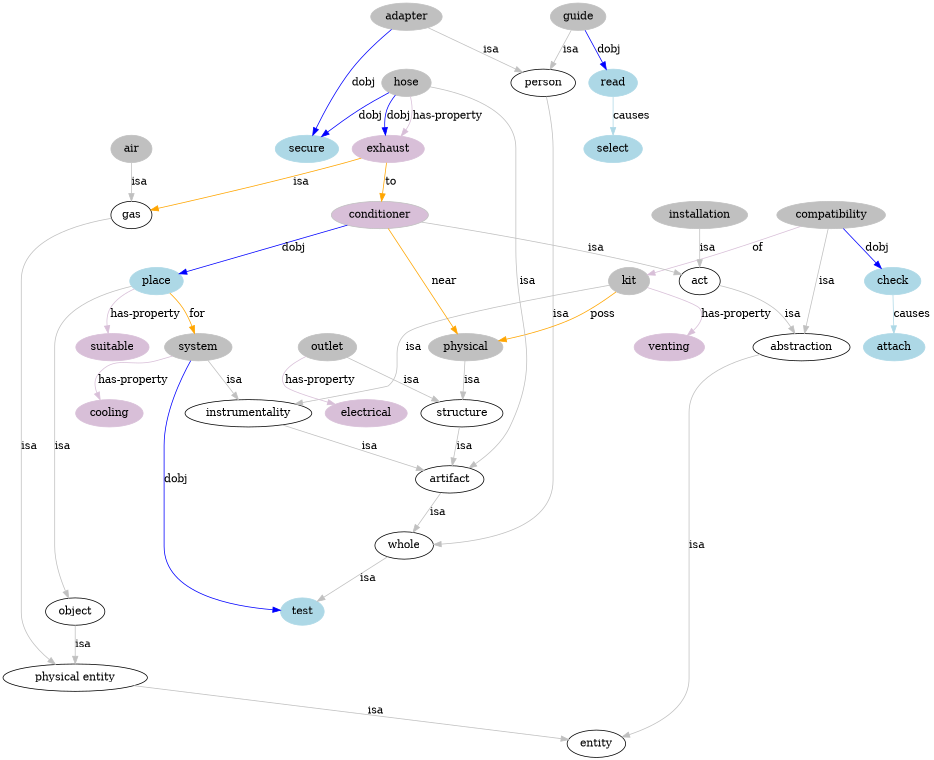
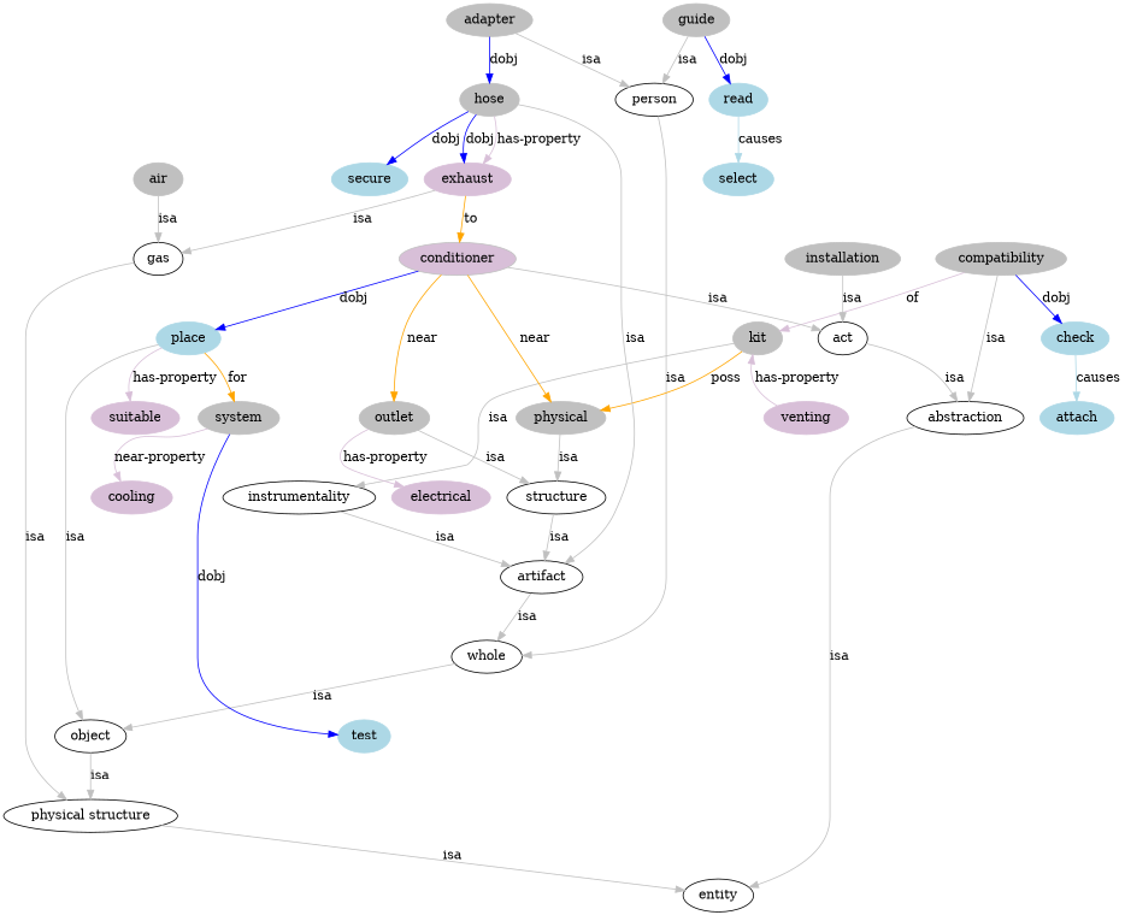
  digraph {
    node [style=filled]
    edge [color=grey]
    person [style=""]
    whole [style=""]
    object [style=""]
-   "physical entity" [style=""]
+   "physical entity" [label="physical structure" style=""]
    adapter [color=grey]
    secure [color=lightblue]
    gas [style=""]
    entity [style=""]
    compatibility [color=grey]
    abstraction [style=""]
    kit [color=grey]
    check [color=lightblue]
    n13 [color=grey label=physical]
    instrumentality [style=""]
    venting [color=thistle]
    attach [color=lightblue]
    act [style=""]
    conditioner [color=grey fillcolor=thistle]
    outlet [color=grey]
    place [color=lightblue]
    structure [style=""]
    electrical [color=thistle]
    system [color=grey]
    suitable [color=thistle]
    guide [color=grey]
    read [color=lightblue]
    select [color=lightblue]
    hose [color=grey]
    artifact [style=""]
    exhaust [color=thistle]
    installation [color=grey]
    test [color=lightblue]
    cooling [color=thistle]
    air [color=grey]
    person -> whole [label=isa]
-   whole -> test [label=isa]
+   whole -> object [label=isa]
    object -> "physical entity" [label=isa]
    "physical entity" -> entity [label=isa]
    adapter -> person [label=isa]
-   adapter -> secure [color=blue label=dobj]
+   adapter -> hose [color=blue label=dobj]
    gas -> "physical entity" [label=isa]
    compatibility -> abstraction [label=isa]
    compatibility -> kit [color=thistle label=of]
    compatibility -> check [color=blue label=dobj]
    abstraction -> entity [label=isa]
    kit -> n13 [color=orange label=poss]
    kit -> instrumentality [label=isa]
-   kit -> venting [color=thistle label="has-property"]
+   venting -> kit [color=thistle label="has-property"]
    check -> attach [color=lightblue label=causes]
    n13 -> structure [label=isa]
    instrumentality -> artifact [label=isa]
    act -> abstraction [label=isa]
    conditioner -> n13 [color=orange label=near]
    conditioner -> act [label=isa]
+   conditioner -> outlet [color=orange label=near]
    conditioner -> place [color=blue label=dobj]
    outlet -> structure [label=isa]
    outlet -> electrical [color=thistle label="has-property"]
    place -> object [label=isa]
    place -> system [color=orange label=for]
    place -> suitable [color=thistle label="has-property"]
    structure -> artifact [label=isa]
-   system -> instrumentality [label=isa]
    system -> test [color=blue label=dobj]
-   system -> cooling [color=thistle label="has-property"]
+   system -> cooling [color=thistle label="near-property"]
    guide -> person [label=isa]
    guide -> read [color=blue label=dobj]
    read -> select [color=lightblue label=causes]
    hose -> secure [color=blue label=dobj]
    hose -> artifact [label=isa]
    hose -> exhaust [color=blue label=dobj]
    hose -> exhaust [color=thistle label="has-property"]
    artifact -> whole [label=isa]
-   exhaust -> gas [color=orange label=isa]
+   exhaust -> gas [label=isa]
    exhaust -> conditioner [color=orange label=to]
    installation -> act [label=isa]
    air -> gas [label=isa]
  }
